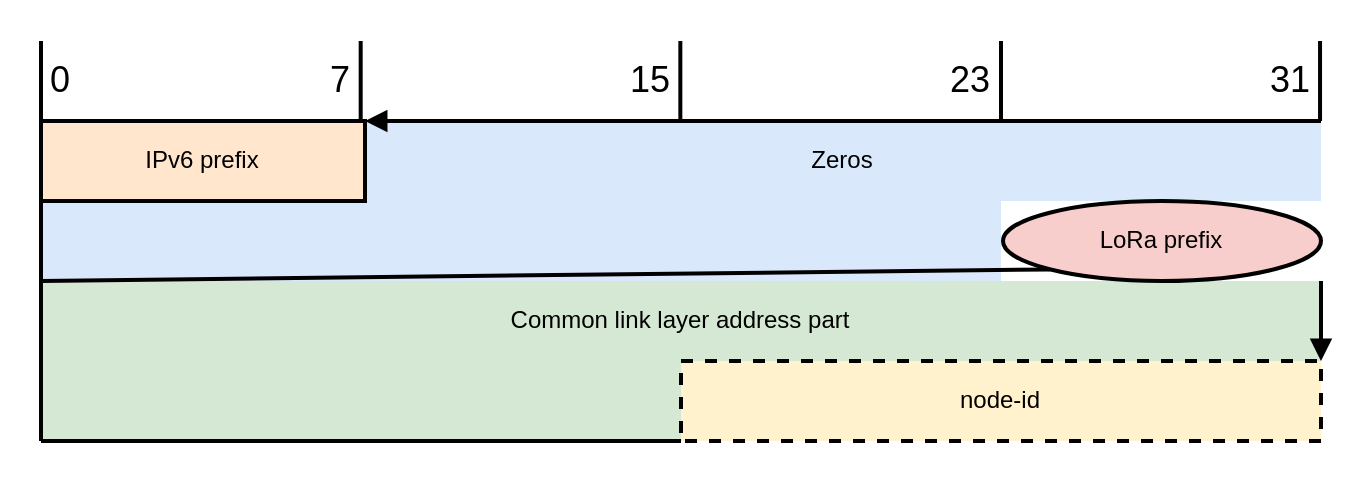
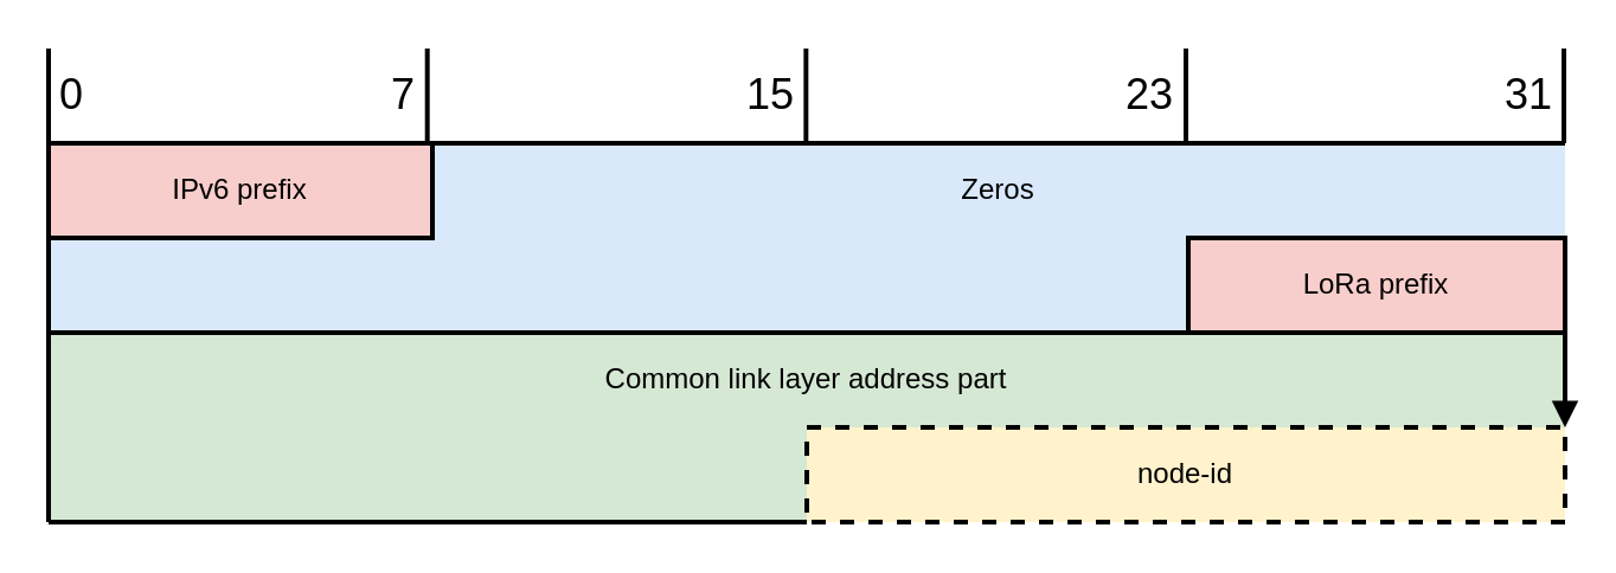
  <mxCell id="0" />
  <mxCell id="1" parent="0" />
  <mxCell id="2" value="" style="group;strokeWidth=2;" vertex="1" connectable="0" parent="1"><mxGeometry x="20" y="60" width="640" height="160" as="geometry" /></mxCell>
  <mxCell id="3" value="Zeros" style="whiteSpace=wrap;html=1;fillColor=#dae8fc;strokeColor=none;strokeWidth=2;" vertex="1" parent="2"><mxGeometry x="162" width="478" height="40" as="geometry" /></mxCell>
  <mxCell id="4" value="" style="whiteSpace=wrap;html=1;fillColor=#dae8fc;strokeColor=none;strokeWidth=2;" vertex="1" parent="2"><mxGeometry y="40" width="480" height="40" as="geometry" /></mxCell>
  <mxCell id="5" value="&lt;span&gt;Common link layer address part&lt;/span&gt;" style="rounded=0;whiteSpace=wrap;html=1;fillColor=#d5e8d4;strokeColor=none;strokeWidth=2;" vertex="1" parent="2"><mxGeometry y="80" width="640" height="40" as="geometry" /></mxCell>
  <mxCell id="6" value="" style="rounded=0;whiteSpace=wrap;html=1;fillColor=#d5e8d4;strokeColor=none;strokeWidth=2;" vertex="1" parent="2"><mxGeometry y="120" width="320" height="40" as="geometry" /></mxCell>
  <mxCell id="7" value="node-id" style="rounded=0;whiteSpace=wrap;html=1;fillColor=#fff2cc;strokeWidth=2;dashed=1;" vertex="1" parent="2"><mxGeometry x="320" y="120" width="320" height="40" as="geometry" /></mxCell>
- <mxCell id="8" value="LoRa prefix" style="ellipse;whiteSpace=wrap;html=1;fillColor=#f8cecc;strokeWidth=2;" vertex="1" parent="2"><mxGeometry x="481" y="40" width="159" height="40" as="geometry" /></mxCell>
- <mxCell id="9" value="IPv6 prefix" style="rounded=0;whiteSpace=wrap;html=1;fillColor=#ffe6cc;strokeWidth=2;" vertex="1" parent="2"><mxGeometry width="162" height="40" as="geometry" /></mxCell>
- <mxCell id="10" value="" style="endArrow=block;html=1;entryX=1;entryY=0;entryDx=0;entryDy=0;exitX=1;exitY=0;exitDx=0;exitDy=0;strokeWidth=2;" edge="1" parent="2" source="3" target="9"><mxGeometry width="50" height="50" relative="1" as="geometry"><mxPoint x="360" y="190" as="sourcePoint" /><mxPoint x="410" y="140" as="targetPoint" /></mxGeometry></mxCell>
+ <mxCell id="8" value="LoRa prefix" style="rounded=0;whiteSpace=wrap;html=1;fillColor=#f8cecc;strokeWidth=2;" vertex="1" parent="2"><mxGeometry x="481" y="40" width="159" height="40" as="geometry" /></mxCell>
+ <mxCell id="9" value="IPv6 prefix" style="rounded=0;whiteSpace=wrap;html=1;fillColor=#f8cecc;strokeWidth=2;" vertex="1" parent="2"><mxGeometry width="162" height="40" as="geometry" /></mxCell>
+ <mxCell id="10" value="" style="endArrow=none;html=1;entryX=1;entryY=0;entryDx=0;entryDy=0;exitX=1;exitY=0;exitDx=0;exitDy=0;strokeWidth=2;" edge="1" parent="2" source="3" target="9"><mxGeometry width="50" height="50" relative="1" as="geometry"><mxPoint x="360" y="190" as="sourcePoint" /><mxPoint x="410" y="140" as="targetPoint" /></mxGeometry></mxCell>
  <mxCell id="11" value="" style="endArrow=none;html=1;entryX=0;entryY=1;entryDx=0;entryDy=0;exitX=0;exitY=0;exitDx=0;exitDy=0;strokeWidth=2;" edge="1" parent="2" source="5" target="8"><mxGeometry width="50" height="50" relative="1" as="geometry"><mxPoint x="360" y="190" as="sourcePoint" /><mxPoint x="410" y="140" as="targetPoint" /></mxGeometry></mxCell>
  <mxCell id="12" value="" style="endArrow=none;html=1;entryX=0;entryY=1;entryDx=0;entryDy=0;exitX=0;exitY=1;exitDx=0;exitDy=0;strokeWidth=2;" edge="1" parent="2" source="7" target="6"><mxGeometry width="50" height="50" relative="1" as="geometry"><mxPoint x="360" y="190" as="sourcePoint" /><mxPoint x="410" y="140" as="targetPoint" /></mxGeometry></mxCell>
  <mxCell id="13" value="" style="endArrow=none;html=1;entryX=0;entryY=0;entryDx=0;entryDy=0;strokeWidth=2;" edge="1" parent="2" target="5"><mxGeometry width="50" height="50" relative="1" as="geometry"><mxPoint y="160" as="sourcePoint" /><mxPoint x="410" y="140" as="targetPoint" /></mxGeometry></mxCell>
  <mxCell id="14" value="" style="endArrow=block;html=1;exitX=1;exitY=0;exitDx=0;exitDy=0;entryX=1;entryY=0;entryDx=0;entryDy=0;strokeWidth=2;" edge="1" parent="2" source="5" target="7"><mxGeometry width="50" height="50" relative="1" as="geometry"><mxPoint x="649" y="50" as="sourcePoint" /><mxPoint x="649" y="10" as="targetPoint" /></mxGeometry></mxCell>
  <mxCell id="15" value="" style="endArrow=none;html=1;entryX=0;entryY=1;entryDx=0;entryDy=0;strokeWidth=2;" edge="1" parent="2" target="9"><mxGeometry width="50" height="50" relative="1" as="geometry"><mxPoint y="80" as="sourcePoint" /><mxPoint x="110" y="90" as="targetPoint" /></mxGeometry></mxCell>
  <mxCell id="16" value="" style="endArrow=none;html=1;exitX=0;exitY=0;exitDx=0;exitDy=0;strokeWidth=2;" edge="1" parent="1"><mxGeometry width="50" height="50" relative="1" as="geometry"><mxPoint x="20" y="60" as="sourcePoint" /><mxPoint x="20" y="20" as="targetPoint" /></mxGeometry></mxCell>
  <mxCell id="17" value="" style="endArrow=none;html=1;exitX=0;exitY=0;exitDx=0;exitDy=0;strokeWidth=2;" edge="1" parent="1"><mxGeometry width="50" height="50" relative="1" as="geometry"><mxPoint x="179.84" y="60" as="sourcePoint" /><mxPoint x="179.84" y="20" as="targetPoint" /></mxGeometry></mxCell>
  <mxCell id="18" value="" style="endArrow=none;html=1;exitX=0;exitY=0;exitDx=0;exitDy=0;strokeWidth=2;" edge="1" parent="1"><mxGeometry width="50" height="50" relative="1" as="geometry"><mxPoint x="339.67" y="60" as="sourcePoint" /><mxPoint x="339.67" y="20" as="targetPoint" /></mxGeometry></mxCell>
  <mxCell id="19" value="" style="endArrow=none;html=1;exitX=0;exitY=0;exitDx=0;exitDy=0;strokeWidth=2;" edge="1" parent="1"><mxGeometry width="50" height="50" relative="1" as="geometry"><mxPoint x="500" y="60" as="sourcePoint" /><mxPoint x="500" y="20" as="targetPoint" /></mxGeometry></mxCell>
  <mxCell id="20" value="0" style="whiteSpace=wrap;html=1;fontSize=18;strokeWidth=2;fillColor=none;strokeColor=none;" vertex="1" parent="1"><mxGeometry x="20" y="20" width="20" height="40" as="geometry" /></mxCell>
  <mxCell id="21" value="7" style="whiteSpace=wrap;html=1;fontSize=18;strokeWidth=2;fillColor=none;strokeColor=none;" vertex="1" parent="1"><mxGeometry x="160" y="20" width="20" height="40" as="geometry" /></mxCell>
  <mxCell id="22" value="15" style="whiteSpace=wrap;html=1;fontSize=18;strokeWidth=2;fillColor=none;strokeColor=none;" vertex="1" parent="1"><mxGeometry x="310" y="20" width="30" height="40" as="geometry" /></mxCell>
  <mxCell id="23" value="23" style="whiteSpace=wrap;html=1;fontSize=18;strokeWidth=2;fillColor=none;strokeColor=none;" vertex="1" parent="1"><mxGeometry x="470" y="20" width="30" height="40" as="geometry" /></mxCell>
  <mxCell id="24" value="" style="endArrow=none;html=1;exitX=0;exitY=0;exitDx=0;exitDy=0;strokeWidth=2;" edge="1" parent="1"><mxGeometry width="50" height="50" relative="1" as="geometry"><mxPoint x="659.52" y="60" as="sourcePoint" /><mxPoint x="659.52" y="20" as="targetPoint" /></mxGeometry></mxCell>
  <mxCell id="25" value="31" style="whiteSpace=wrap;html=1;fontSize=18;strokeWidth=2;fillColor=none;strokeColor=none;" vertex="1" parent="1"><mxGeometry x="629.52" y="20" width="30" height="40" as="geometry" /></mxCell>
